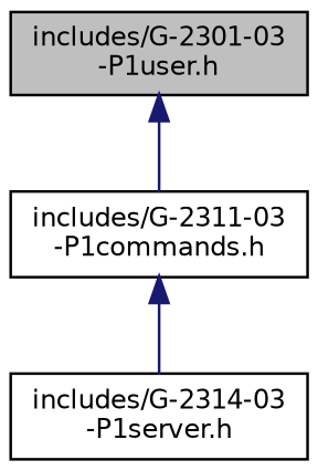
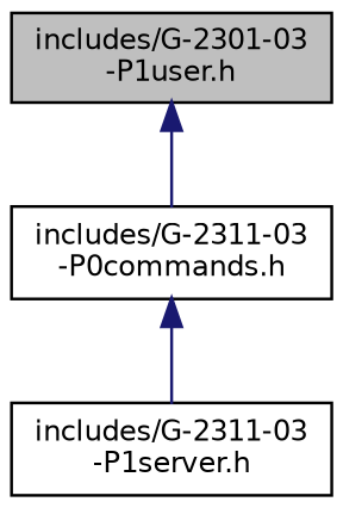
  digraph {
    node [color=black fillcolor=white fontname=Helvetica fontsize=10 shape=record style=filled]
    edge [color=midnightblue dir=back fontname=Helvetica fontsize=10 labelfontname=Helvetica labelfontsize=10 style=solid]
    n1 [fillcolor=grey75 fontcolor=black height=0.2 label="includes/G-2301-03\l-P1user.h" width=0.4]
-   n2 [height=0.2 label="includes/G-2311-03\l-P1commands.h" width=0.4]
-   n3 [height=0.2 label="includes/G-2314-03\l-P1server.h" width=0.4]
+   n2 [height=0.2 label="includes/G-2311-03\l-P0commands.h" width=0.4]
+   n3 [height=0.2 label="includes/G-2311-03\l-P1server.h" width=0.4]
    n1 -> n2
    n2 -> n3
  }
